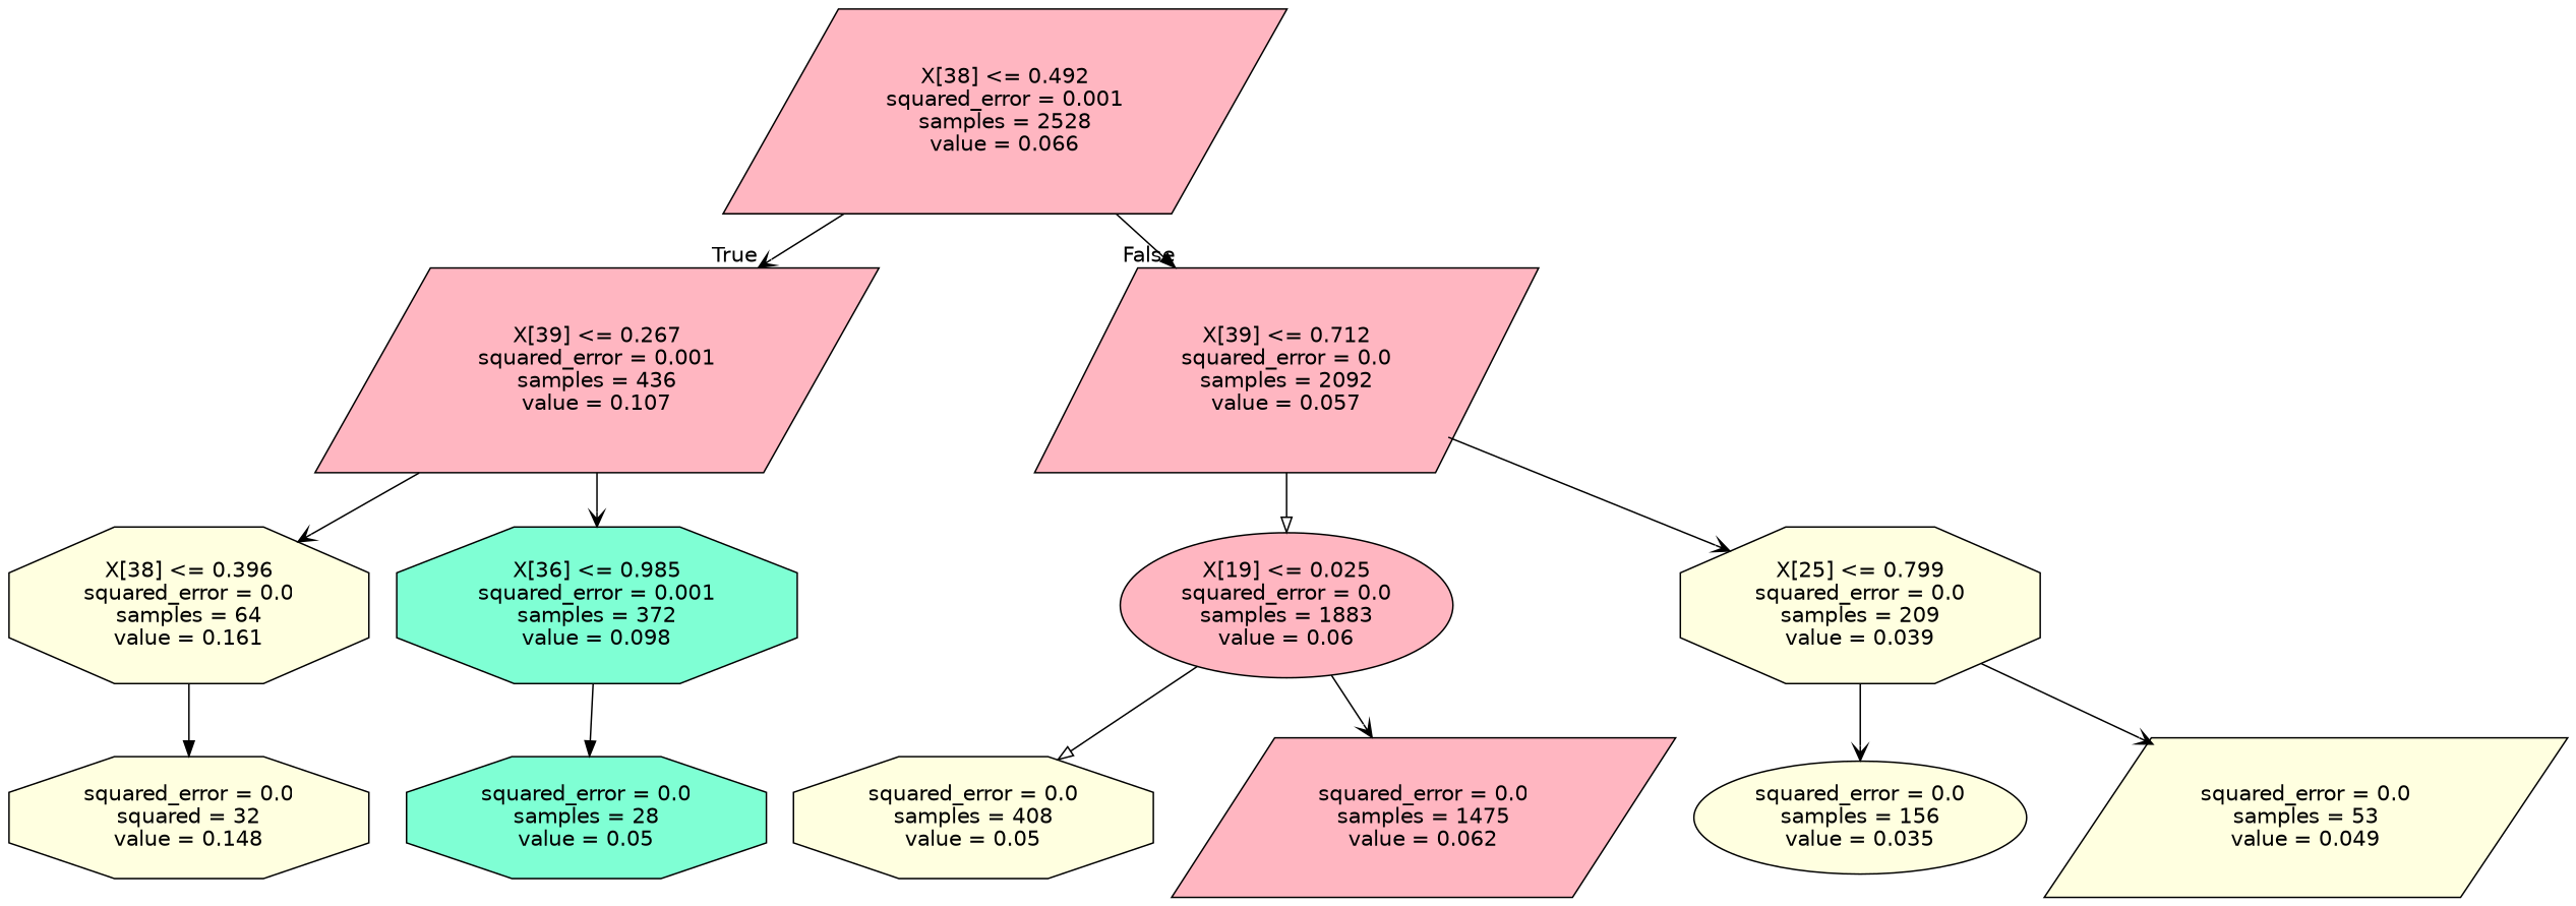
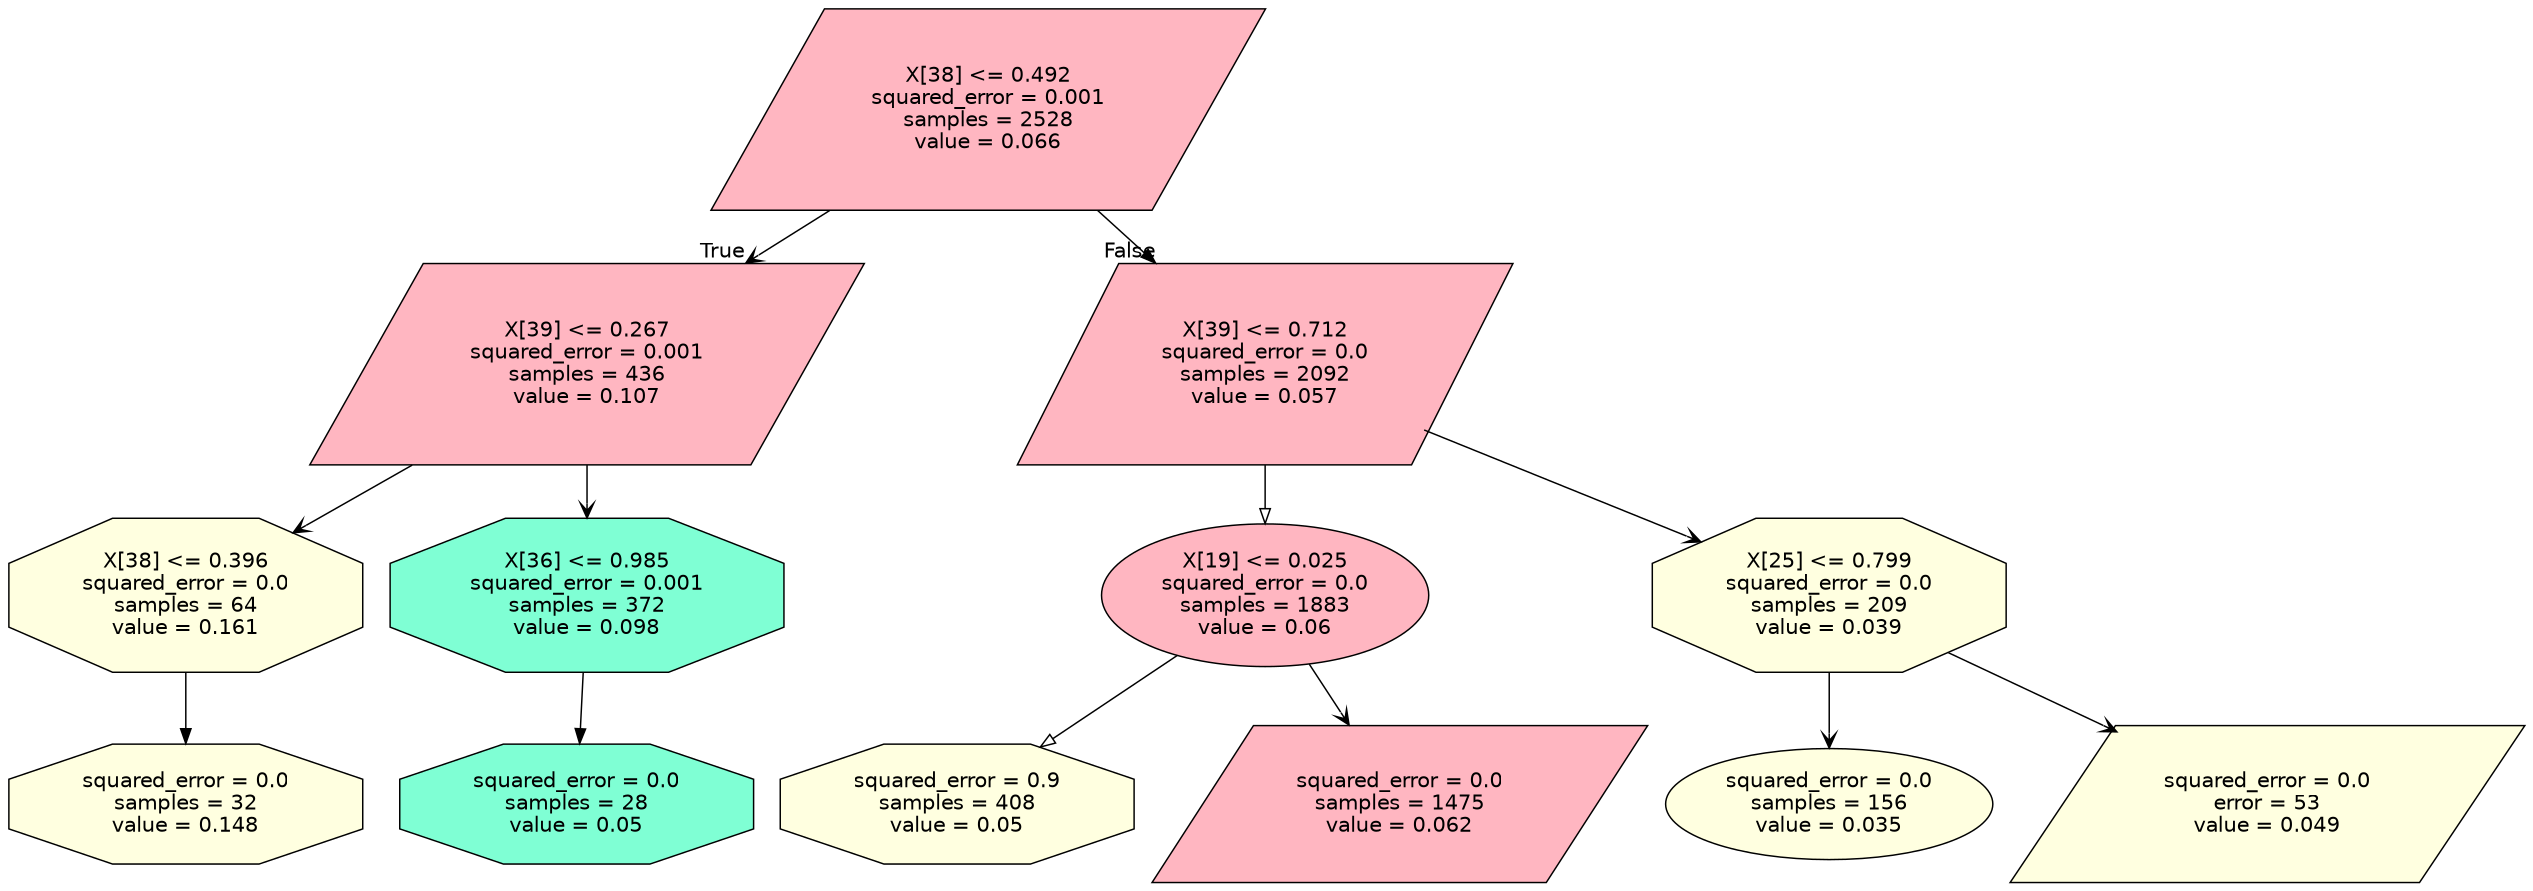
  digraph {
    node [fillcolor=lightyellow fontname=helvetica shape=octagon style=filled]
    edge [arrowhead=vee fontname=helvetica]
    n1 [fillcolor=lightpink label="X[38] <= 0.492\nsquared_error = 0.001\nsamples = 2528\nvalue = 0.066" shape=parallelogram]
    n2 [fillcolor=lightpink label="X[39] <= 0.267\nsquared_error = 0.001\nsamples = 436\nvalue = 0.107" shape=parallelogram]
    n3 [fillcolor=lightpink label="X[39] <= 0.712\nsquared_error = 0.0\nsamples = 2092\nvalue = 0.057" shape=parallelogram]
    n4 [label="X[38] <= 0.396\nsquared_error = 0.0\nsamples = 64\nvalue = 0.161"]
    n5 [fillcolor=aquamarine label="X[36] <= 0.985\nsquared_error = 0.001\nsamples = 372\nvalue = 0.098"]
    n6 [fillcolor=lightpink label="X[19] <= 0.025\nsquared_error = 0.0\nsamples = 1883\nvalue = 0.06" shape=ellipse]
    n7 [label="X[25] <= 0.799\nsquared_error = 0.0\nsamples = 209\nvalue = 0.039"]
-   n8 [label="squared_error = 0.0\nsquared = 32\nvalue = 0.148"]
+   n8 [label="squared_error = 0.0\nsamples = 32\nvalue = 0.148"]
    n9 [fillcolor=aquamarine label="squared_error = 0.0\nsamples = 28\nvalue = 0.05"]
-   n10 [label="squared_error = 0.0\nsamples = 408\nvalue = 0.05"]
+   n10 [label="squared_error = 0.9\nsamples = 408\nvalue = 0.05"]
    n11 [fillcolor=lightpink label="squared_error = 0.0\nsamples = 1475\nvalue = 0.062" shape=parallelogram]
    n12 [label="squared_error = 0.0\nsamples = 156\nvalue = 0.035" shape=ellipse]
-   n13 [label="squared_error = 0.0\nsamples = 53\nvalue = 0.049" shape=parallelogram]
+   n13 [label="squared_error = 0.0\nerror = 53\nvalue = 0.049" shape=parallelogram]
    n1 -> n2 [headlabel=True labelangle=45 labeldistance=2.5]
    n1 -> n3 [arrowhead=normal headlabel=False labelangle=-45 labeldistance=2.5]
    n2 -> n4
    n2 -> n5
    n3 -> n6 [arrowhead=onormal]
    n3 -> n7
    n4 -> n8 [arrowhead=normal]
    n5 -> n9 [arrowhead=normal]
    n6 -> n10 [arrowhead=onormal]
    n6 -> n11
    n7 -> n12
    n7 -> n13
  }
